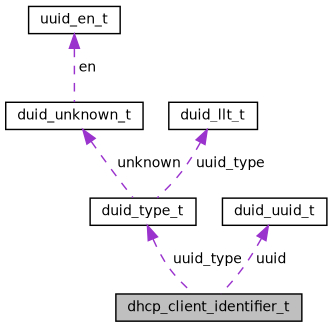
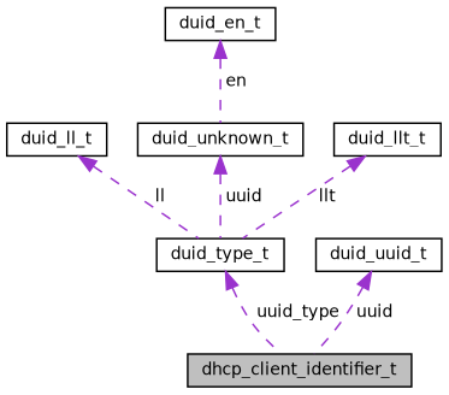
  digraph {
    node [color=black fontname=Helvetica fontsize=10 shape=record]
    edge [color=darkorchid3 dir=back fontname=Helvetica fontsize=10 labelfontname=Helvetica labelfontsize=10 style=dashed]
    n1 [fillcolor=grey75 fontcolor=black height=0.2 label=dhcp_client_identifier_t style=filled width=0.4]
    n2 [height=0.2 label=duid_type_t width=0.4]
    n3 [height=0.2 label=duid_uuid_t width=0.4]
+   n4 [height=0.2 label=duid_ll_t width=0.4]
    n5 [height=0.2 label=duid_unknown_t width=0.4]
-   n6 [height=0.2 label=uuid_en_t width=0.4]
+   n6 [height=0.2 label=duid_en_t width=0.4]
    n7 [height=0.2 label=duid_llt_t width=0.4]
    n2 -> n1 [label=" uuid_type"]
    n3 -> n1 [label=" uuid"]
-   n5 -> n2 [label=" unknown"]
+   n4 -> n2 [label=" ll"]
+   n5 -> n2 [label=" uuid"]
    n6 -> n5 [label=" en"]
-   n7 -> n2 [label=" uuid_type"]
+   n7 -> n2 [label=" llt"]
  }
